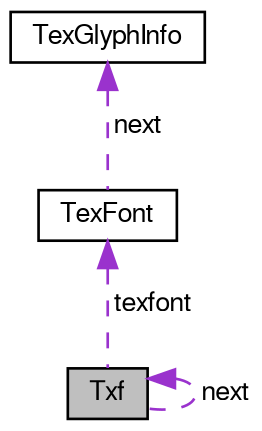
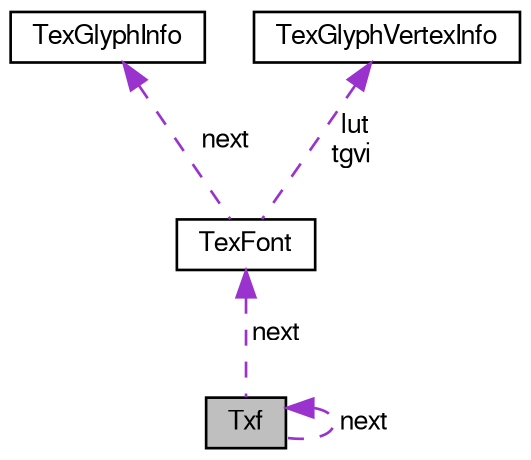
  digraph {
    node [color=black fontname=FreeSans fontsize=10 shape=record]
    edge [color=darkorchid3 dir=back fontname=FreeSans fontsize=10 labelfontname=FreeSans labelfontsize=10 style=dashed]
    n1 [fillcolor=grey75 fontcolor=black height=0.2 label=Txf style=filled width=0.4]
    n2 [height=0.2 label=TexFont width=0.4]
    n3 [height=0.2 label=TexGlyphInfo width=0.4]
+   n4 [height=0.2 label=TexGlyphVertexInfo width=0.4]
    n1 -> n1 [label=" next"]
-   n2 -> n1 [label=" texfont"]
+   n2 -> n1 [label=" next"]
    n3 -> n2 [label=" next"]
+   n4 -> n2 [label=" lut\ntgvi"]
  }
